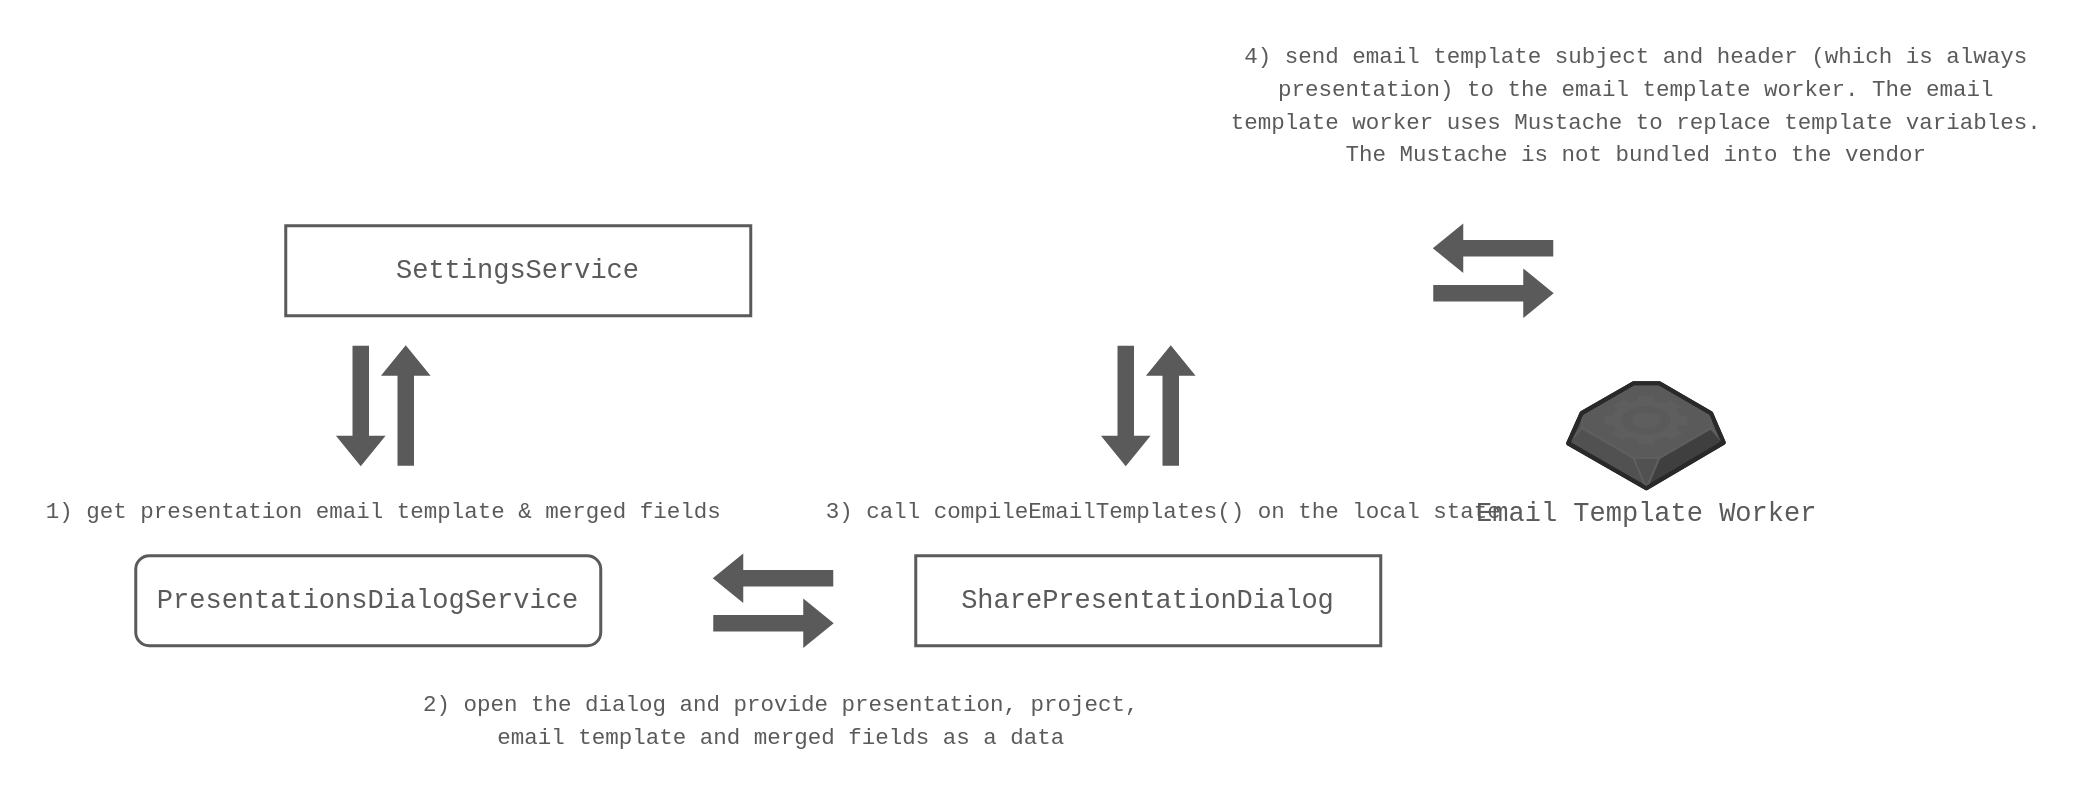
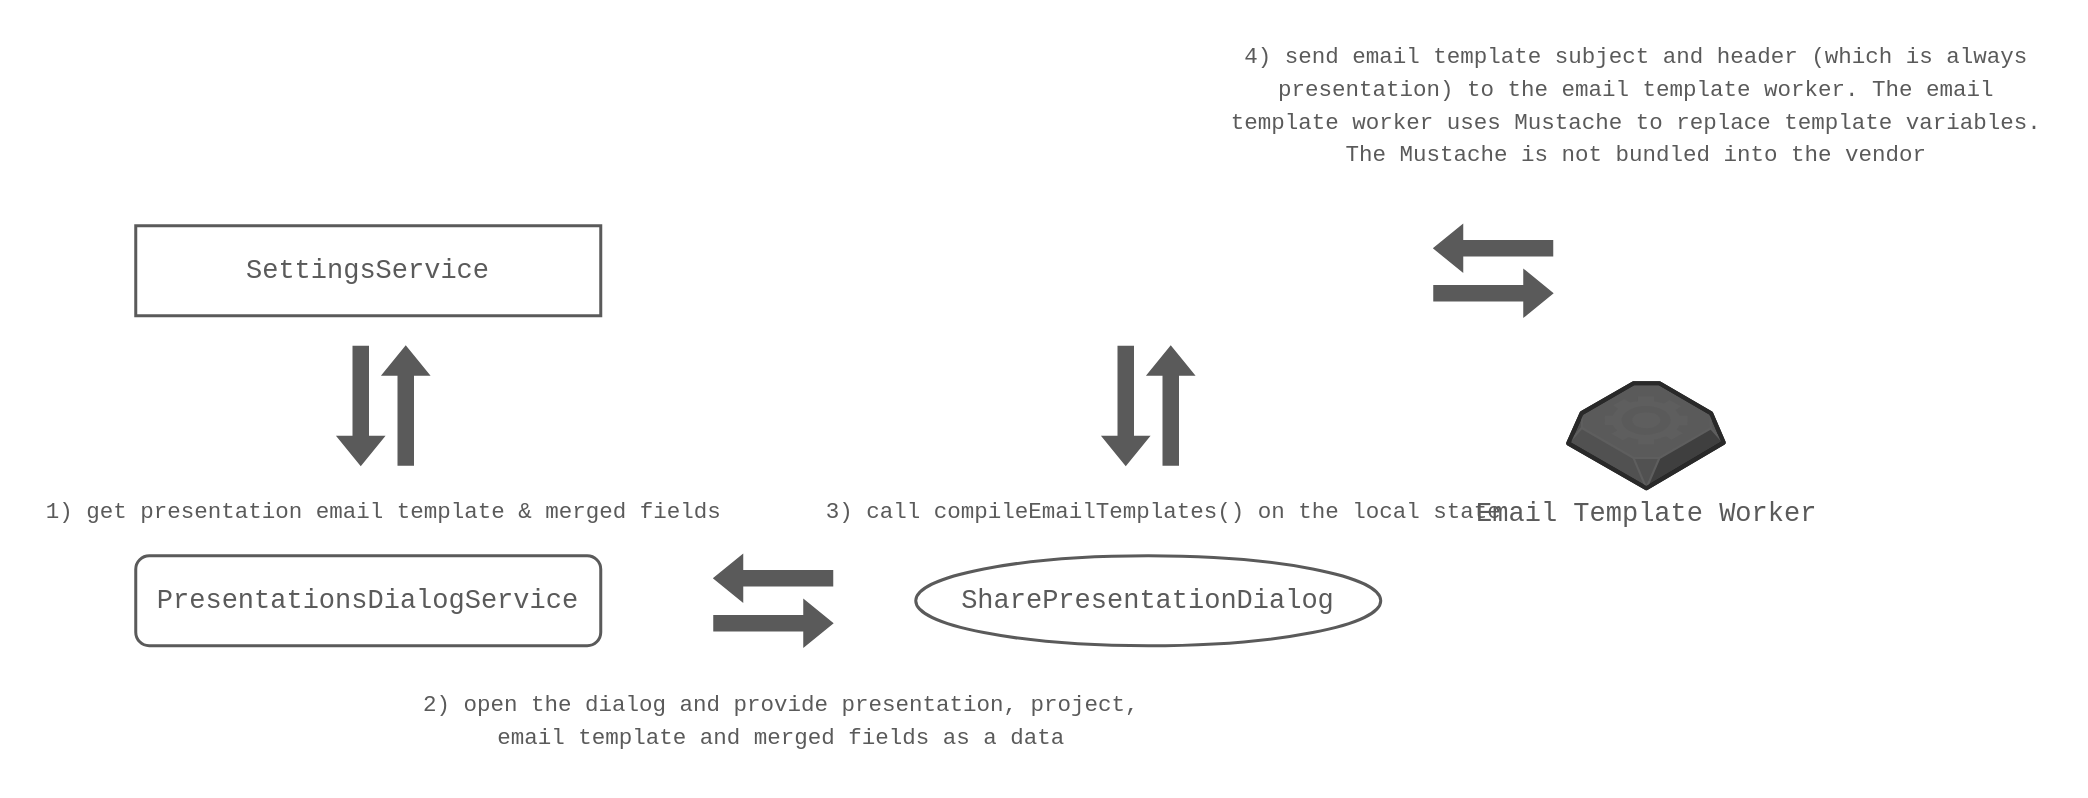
  <mxCell id="0" />
  <mxCell id="1" parent="0" />
  <mxCell id="2" value="&lt;font color=&quot;#5a5a5a&quot; face=&quot;Courier New&quot; style=&quot;font-size: 18px;&quot;&gt;PresentationsDialogService&lt;/font&gt;" style="whiteSpace=wrap;html=1;strokeWidth=2;strokeColor=#5a5a5a;rounded=1;" vertex="1" parent="1"><mxGeometry x="90" y="370" width="310" height="60" as="geometry" /></mxCell>
- <mxCell id="3" value="&lt;font color=&quot;#5a5a5a&quot; face=&quot;Courier New&quot; style=&quot;font-size: 18px;&quot;&gt;SettingsService&lt;/font&gt;" style="rounded=0;whiteSpace=wrap;html=1;strokeWidth=2;strokeColor=#5a5a5a;" vertex="1" parent="1"><mxGeometry x="190" y="150" width="310" height="60" as="geometry" /></mxCell>
+ <mxCell id="3" value="&lt;font color=&quot;#5a5a5a&quot; face=&quot;Courier New&quot; style=&quot;font-size: 18px;&quot;&gt;SettingsService&lt;/font&gt;" style="rounded=0;whiteSpace=wrap;html=1;strokeWidth=2;strokeColor=#5a5a5a;" vertex="1" parent="1"><mxGeometry x="90" y="150" width="310" height="60" as="geometry" /></mxCell>
  <mxCell id="4" value="" style="group" vertex="1" connectable="0" parent="1"><mxGeometry x="750" y="230" width="30" height="80" as="geometry" /></mxCell>
  <mxCell id="5" value="" style="shape=flexArrow;endArrow=classic;html=1;rounded=0;fontFamily=Courier New;fontSize=18;fontColor=#5a5a5a;strokeColor=#5A5A5A;fillColor=#5A5A5A;" edge="1" parent="4"><mxGeometry width="50" height="50" relative="1" as="geometry"><mxPoint x="30" y="80" as="sourcePoint" /><mxPoint x="30" as="targetPoint" /></mxGeometry></mxCell>
  <mxCell id="6" value="" style="shape=flexArrow;endArrow=classic;html=1;rounded=0;fontFamily=Courier New;fontSize=18;fontColor=#5a5a5a;strokeColor=#5A5A5A;fillColor=#5A5A5A;" edge="1" parent="4"><mxGeometry width="50" height="50" relative="1" as="geometry"><mxPoint as="sourcePoint" /><mxPoint y="80" as="targetPoint" /></mxGeometry></mxCell>
- <mxCell id="7" value="&lt;font face=&quot;Courier New&quot; color=&quot;#5a5a5a&quot;&gt;&lt;span style=&quot;font-size: 18px;&quot;&gt;SharePresentationDialog&lt;/span&gt;&lt;/font&gt;" style="rounded=0;whiteSpace=wrap;html=1;strokeWidth=2;strokeColor=#5a5a5a;" vertex="1" parent="1"><mxGeometry x="610" y="370" width="310" height="60" as="geometry" /></mxCell>
+ <mxCell id="7" value="&lt;font face=&quot;Courier New&quot; color=&quot;#5a5a5a&quot;&gt;&lt;span style=&quot;font-size: 18px;&quot;&gt;SharePresentationDialog&lt;/span&gt;&lt;/font&gt;" style="ellipse;whiteSpace=wrap;html=1;strokeWidth=2;strokeColor=#5a5a5a;" vertex="1" parent="1"><mxGeometry x="610" y="370" width="310" height="60" as="geometry" /></mxCell>
  <mxCell id="8" value="" style="group;rotation=90;" vertex="1" connectable="0" parent="1"><mxGeometry x="500" y="360" width="30" height="80" as="geometry" /></mxCell>
  <mxCell id="9" value="" style="shape=flexArrow;endArrow=classic;html=1;rounded=0;fontFamily=Courier New;fontSize=18;fontColor=#5a5a5a;strokeColor=#5A5A5A;fillColor=#5A5A5A;" edge="1" parent="8"><mxGeometry width="50" height="50" relative="1" as="geometry"><mxPoint x="-25" y="55" as="sourcePoint" /><mxPoint x="55" y="55" as="targetPoint" /></mxGeometry></mxCell>
  <mxCell id="10" value="" style="shape=flexArrow;endArrow=classic;html=1;rounded=0;fontFamily=Courier New;fontSize=18;fontColor=#5a5a5a;strokeColor=#5A5A5A;fillColor=#5A5A5A;" edge="1" parent="8"><mxGeometry width="50" height="50" relative="1" as="geometry"><mxPoint x="55" y="25" as="sourcePoint" /><mxPoint x="-25" y="25" as="targetPoint" /></mxGeometry></mxCell>
  <mxCell id="11" value="&lt;font style=&quot;font-size: 15px;&quot;&gt;1) get presentation email template &amp;amp; merged fields&lt;/font&gt;" style="text;html=1;align=center;verticalAlign=middle;resizable=0;points=[];autosize=1;strokeColor=none;fillColor=none;fontSize=18;fontFamily=Courier New;fontColor=#5a5a5a;" vertex="1" parent="1"><mxGeometry x="20" y="320" width="470" height="40" as="geometry" /></mxCell>
  <mxCell id="12" value="&lt;font style=&quot;font-size: 15px;&quot;&gt;2) open the dialog and provide presentation, project,&lt;br&gt;email template and merged fields as a data&lt;/font&gt;" style="text;html=1;align=center;verticalAlign=middle;resizable=0;points=[];autosize=1;strokeColor=none;fillColor=none;fontSize=18;fontFamily=Courier New;fontColor=#5a5a5a;" vertex="1" parent="1"><mxGeometry x="270" y="450" width="500" height="60" as="geometry" /></mxCell>
  <mxCell id="13" value="" style="group" vertex="1" connectable="0" parent="1"><mxGeometry x="240" y="230" width="30" height="80" as="geometry" /></mxCell>
  <mxCell id="14" value="" style="shape=flexArrow;endArrow=classic;html=1;rounded=0;fontFamily=Courier New;fontSize=18;fontColor=#5a5a5a;strokeColor=#5A5A5A;fillColor=#5A5A5A;" edge="1" parent="13"><mxGeometry width="50" height="50" relative="1" as="geometry"><mxPoint x="30" y="80" as="sourcePoint" /><mxPoint x="30" as="targetPoint" /></mxGeometry></mxCell>
  <mxCell id="15" value="" style="shape=flexArrow;endArrow=classic;html=1;rounded=0;fontFamily=Courier New;fontSize=18;fontColor=#5a5a5a;strokeColor=#5A5A5A;fillColor=#5A5A5A;" edge="1" parent="13"><mxGeometry width="50" height="50" relative="1" as="geometry"><mxPoint as="sourcePoint" /><mxPoint y="80" as="targetPoint" /></mxGeometry></mxCell>
  <mxCell id="16" value="&lt;font style=&quot;font-size: 15px;&quot;&gt;3) call compileEmailTemplates() on the local state&lt;/font&gt;" style="text;html=1;align=center;verticalAlign=middle;resizable=0;points=[];autosize=1;strokeColor=none;fillColor=none;fontSize=18;fontFamily=Courier New;fontColor=#5a5a5a;" vertex="1" parent="1"><mxGeometry x="540" y="320" width="470" height="40" as="geometry" /></mxCell>
  <mxCell id="17" value="&lt;font style=&quot;font-size: 18px;&quot;&gt;Email Template Worker&lt;/font&gt;" style="verticalLabelPosition=bottom;html=1;verticalAlign=top;strokeWidth=1;align=center;outlineConnect=0;dashed=0;outlineConnect=0;shape=mxgraph.aws3d.worker;fillColor=#5A5A5A;strokeColor=#5E5E5E;aspect=fixed;fontFamily=Courier New;fontSize=15;fontColor=#5a5a5a;" vertex="1" parent="1"><mxGeometry x="1045" y="255" width="103.6" height="70" as="geometry" /></mxCell>
  <mxCell id="18" value="" style="group;rotation=90;" vertex="1" connectable="0" parent="1"><mxGeometry x="980" y="140" width="30" height="80" as="geometry" /></mxCell>
  <mxCell id="19" value="" style="shape=flexArrow;endArrow=classic;html=1;rounded=0;fontFamily=Courier New;fontSize=18;fontColor=#5a5a5a;strokeColor=#5A5A5A;fillColor=#5A5A5A;" edge="1" parent="18"><mxGeometry width="50" height="50" relative="1" as="geometry"><mxPoint x="-25" y="55" as="sourcePoint" /><mxPoint x="55" y="55" as="targetPoint" /></mxGeometry></mxCell>
  <mxCell id="20" value="" style="shape=flexArrow;endArrow=classic;html=1;rounded=0;fontFamily=Courier New;fontSize=18;fontColor=#5a5a5a;strokeColor=#5A5A5A;fillColor=#5A5A5A;" edge="1" parent="18"><mxGeometry width="50" height="50" relative="1" as="geometry"><mxPoint x="55" y="25" as="sourcePoint" /><mxPoint x="-25" y="25" as="targetPoint" /></mxGeometry></mxCell>
  <mxCell id="21" value="&lt;font style=&quot;font-size: 15px;&quot;&gt;4) send email template subject and header (which is always&lt;br&gt;presentation) to the email template worker. The email&lt;br&gt;template worker uses Mustache to replace template variables.&lt;br&gt;The Mustache is not bundled into the vendor&lt;br&gt;&lt;/font&gt;" style="text;html=1;align=center;verticalAlign=middle;resizable=0;points=[];autosize=1;strokeColor=none;fillColor=none;fontSize=18;fontFamily=Courier New;fontColor=#5a5a5a;" vertex="1" parent="1"><mxGeometry x="810" y="20" width="560" height="100" as="geometry" /></mxCell>
